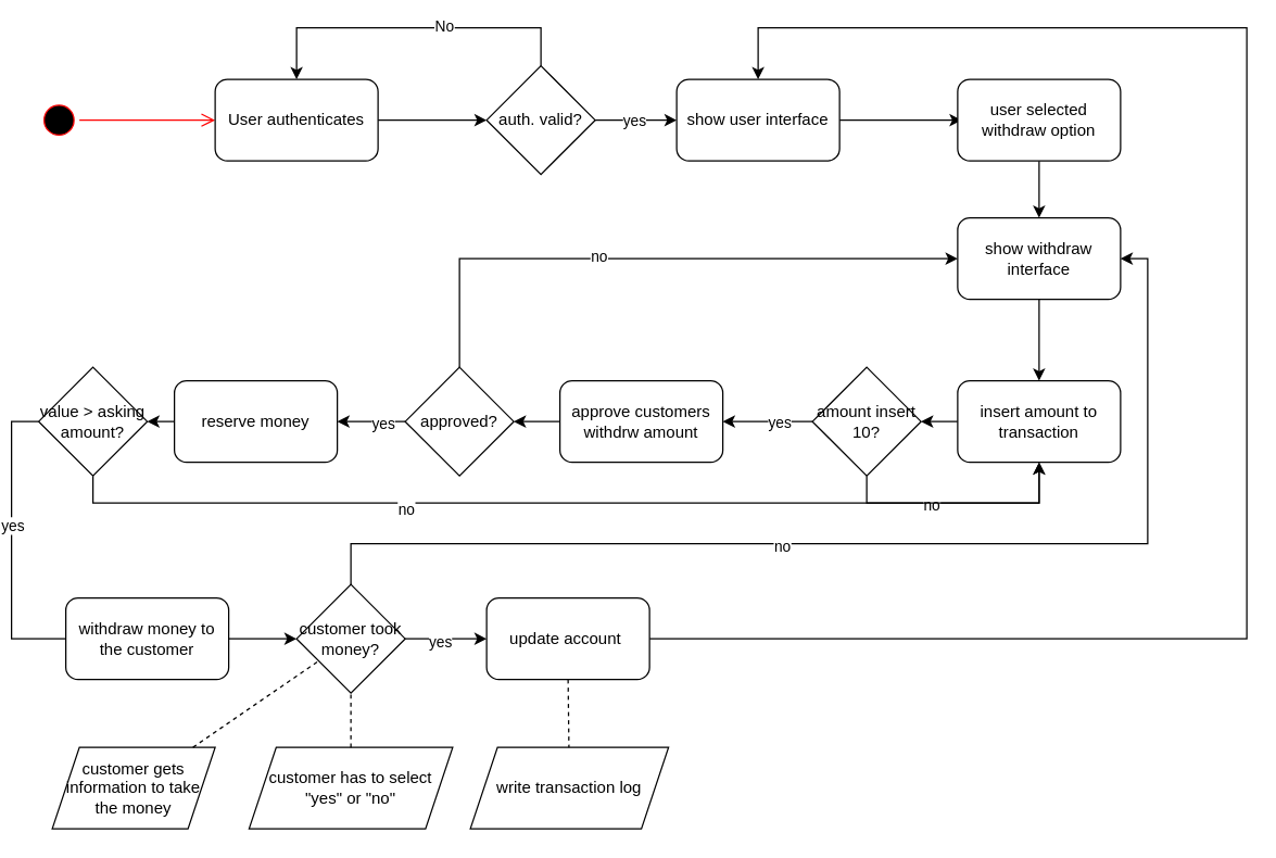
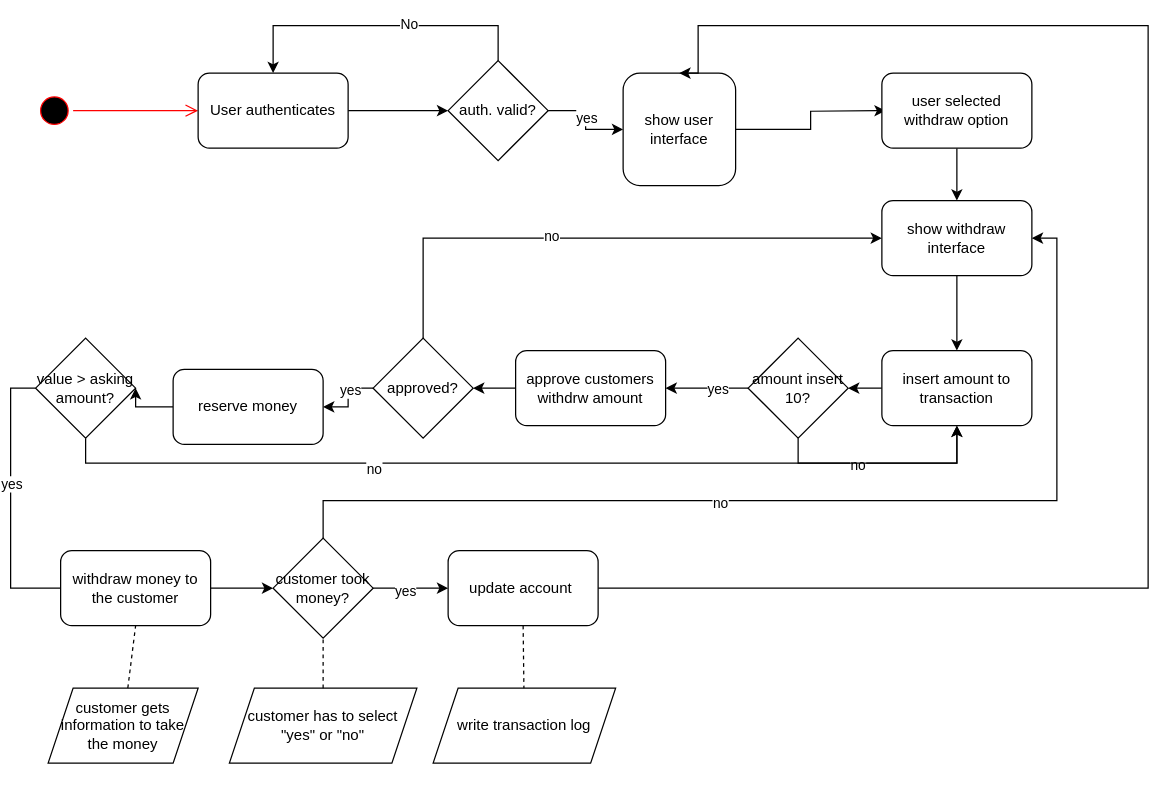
  <mxCell id="0" />
  <mxCell id="1" parent="0" />
  <mxCell id="2" value="" style="ellipse;html=1;shape=startState;fillColor=#000000;strokeColor=#ff0000;" vertex="1" parent="1"><mxGeometry x="20" y="73" width="30" height="30" as="geometry" /></mxCell>
  <mxCell id="3" value="" style="edgeStyle=orthogonalEdgeStyle;html=1;verticalAlign=bottom;endArrow=open;endSize=8;strokeColor=#ff0000;rounded=0;" edge="1" source="2" parent="1"><mxGeometry relative="1" as="geometry"><mxPoint x="150" y="88" as="targetPoint" /></mxGeometry></mxCell>
  <mxCell id="4" style="edgeStyle=orthogonalEdgeStyle;rounded=0;orthogonalLoop=1;jettySize=auto;html=1;exitX=1;exitY=0.5;exitDx=0;exitDy=0;entryX=0;entryY=0.5;entryDx=0;entryDy=0;" edge="1" parent="1" source="5" target="10"><mxGeometry relative="1" as="geometry" /></mxCell>
  <mxCell id="5" value="User authenticates" style="rounded=1;whiteSpace=wrap;html=1;" vertex="1" parent="1"><mxGeometry x="150" y="58" width="120" height="60" as="geometry" /></mxCell>
  <mxCell id="6" style="edgeStyle=orthogonalEdgeStyle;rounded=0;orthogonalLoop=1;jettySize=auto;html=1;exitX=0.5;exitY=0;exitDx=0;exitDy=0;entryX=0.5;entryY=0;entryDx=0;entryDy=0;" edge="1" parent="1" source="10" target="5"><mxGeometry relative="1" as="geometry"><Array as="points"><mxPoint x="390" y="20" /><mxPoint x="210" y="20" /></Array></mxGeometry></mxCell>
  <mxCell id="7" value="No" style="edgeLabel;html=1;align=center;verticalAlign=middle;resizable=0;points=[];" vertex="1" connectable="0" parent="6"><mxGeometry x="-0.191" y="-2" relative="1" as="geometry"><mxPoint as="offset" /></mxGeometry></mxCell>
  <mxCell id="8" style="edgeStyle=orthogonalEdgeStyle;rounded=0;orthogonalLoop=1;jettySize=auto;html=1;exitX=1;exitY=0.5;exitDx=0;exitDy=0;entryX=0;entryY=0.5;entryDx=0;entryDy=0;" edge="1" parent="1" source="10" target="12"><mxGeometry relative="1" as="geometry" /></mxCell>
  <mxCell id="9" value="yes" style="edgeLabel;html=1;align=center;verticalAlign=middle;resizable=0;points=[];" vertex="1" connectable="0" parent="8"><mxGeometry x="-0.067" relative="1" as="geometry"><mxPoint as="offset" /></mxGeometry></mxCell>
  <mxCell id="10" value="auth. valid?" style="rhombus;whiteSpace=wrap;html=1;" vertex="1" parent="1"><mxGeometry x="350" y="48" width="80" height="80" as="geometry" /></mxCell>
  <mxCell id="11" style="edgeStyle=orthogonalEdgeStyle;rounded=0;orthogonalLoop=1;jettySize=auto;html=1;exitX=1;exitY=0.5;exitDx=0;exitDy=0;entryX=0;entryY=0.5;entryDx=0;entryDy=0;" edge="1" parent="1" source="12"><mxGeometry relative="1" as="geometry"><mxPoint x="700" y="88" as="targetPoint" /></mxGeometry></mxCell>
- <mxCell id="12" value="show user interface" style="rounded=1;whiteSpace=wrap;html=1;" vertex="1" parent="1"><mxGeometry x="490" y="58" width="120" height="60" as="geometry" /></mxCell>
+ <mxCell id="12" value="show user interface" style="rounded=1;whiteSpace=wrap;html=1;" vertex="1" parent="1"><mxGeometry x="490" y="58" width="90" height="90" as="geometry" /></mxCell>
  <mxCell id="13" style="edgeStyle=orthogonalEdgeStyle;rounded=0;orthogonalLoop=1;jettySize=auto;html=1;exitX=0.5;exitY=1;exitDx=0;exitDy=0;" edge="1" parent="1" source="14" target="21"><mxGeometry relative="1" as="geometry" /></mxCell>
  <mxCell id="14" value="user selected withdraw option" style="rounded=1;whiteSpace=wrap;html=1;" vertex="1" parent="1"><mxGeometry x="697" y="58" width="120" height="60" as="geometry" /></mxCell>
  <mxCell id="15" style="edgeStyle=orthogonalEdgeStyle;rounded=0;orthogonalLoop=1;jettySize=auto;html=1;exitX=0.5;exitY=1;exitDx=0;exitDy=0;entryX=0.5;entryY=1;entryDx=0;entryDy=0;" edge="1" parent="1" source="19" target="23"><mxGeometry relative="1" as="geometry" /></mxCell>
  <mxCell id="16" value="no" style="edgeLabel;html=1;align=center;verticalAlign=middle;resizable=0;points=[];" vertex="1" connectable="0" parent="15"><mxGeometry x="-0.248" y="-1" relative="1" as="geometry"><mxPoint as="offset" /></mxGeometry></mxCell>
  <mxCell id="17" style="edgeStyle=orthogonalEdgeStyle;rounded=0;orthogonalLoop=1;jettySize=auto;html=1;exitX=0;exitY=0.5;exitDx=0;exitDy=0;entryX=1;entryY=0.5;entryDx=0;entryDy=0;" edge="1" parent="1" source="36" target="30"><mxGeometry relative="1" as="geometry" /></mxCell>
  <mxCell id="18" value="yes" style="edgeLabel;html=1;align=center;verticalAlign=middle;resizable=0;points=[];" vertex="1" connectable="0" parent="17"><mxGeometry x="-0.32" y="1" relative="1" as="geometry"><mxPoint as="offset" /></mxGeometry></mxCell>
  <mxCell id="19" value="amount insert 10?" style="rhombus;whiteSpace=wrap;html=1;" vertex="1" parent="1"><mxGeometry x="590" y="270" width="80" height="80" as="geometry" /></mxCell>
  <mxCell id="20" style="edgeStyle=orthogonalEdgeStyle;rounded=0;orthogonalLoop=1;jettySize=auto;html=1;exitX=0.5;exitY=1;exitDx=0;exitDy=0;entryX=0.5;entryY=0;entryDx=0;entryDy=0;" edge="1" parent="1" source="21" target="23"><mxGeometry relative="1" as="geometry" /></mxCell>
  <mxCell id="21" value="show withdraw interface" style="rounded=1;whiteSpace=wrap;html=1;" vertex="1" parent="1"><mxGeometry x="697" y="160" width="120" height="60" as="geometry" /></mxCell>
  <mxCell id="22" style="edgeStyle=orthogonalEdgeStyle;rounded=0;orthogonalLoop=1;jettySize=auto;html=1;exitX=0;exitY=0.5;exitDx=0;exitDy=0;entryX=1;entryY=0.5;entryDx=0;entryDy=0;" edge="1" parent="1" source="23" target="19"><mxGeometry relative="1" as="geometry" /></mxCell>
  <mxCell id="23" value="insert amount to transaction" style="rounded=1;whiteSpace=wrap;html=1;" vertex="1" parent="1"><mxGeometry x="697" y="280" width="120" height="60" as="geometry" /></mxCell>
  <mxCell id="24" style="edgeStyle=orthogonalEdgeStyle;rounded=0;orthogonalLoop=1;jettySize=auto;html=1;exitX=0.5;exitY=1;exitDx=0;exitDy=0;entryX=0.5;entryY=1;entryDx=0;entryDy=0;" edge="1" parent="1" source="28" target="23"><mxGeometry relative="1" as="geometry" /></mxCell>
  <mxCell id="25" value="no" style="edgeLabel;html=1;align=center;verticalAlign=middle;resizable=0;points=[];" vertex="1" connectable="0" parent="24"><mxGeometry x="-0.331" y="-4" relative="1" as="geometry"><mxPoint as="offset" /></mxGeometry></mxCell>
  <mxCell id="26" style="edgeStyle=orthogonalEdgeStyle;rounded=0;orthogonalLoop=1;jettySize=auto;html=1;exitX=0;exitY=0.5;exitDx=0;exitDy=0;entryX=0;entryY=0.5;entryDx=0;entryDy=0;endArrow=none;" edge="1" parent="1" source="28" target="32"><mxGeometry relative="1" as="geometry" /></mxCell>
  <mxCell id="27" value="yes" style="edgeLabel;html=1;align=center;verticalAlign=middle;resizable=0;points=[];" vertex="1" connectable="0" parent="26"><mxGeometry x="-0.124" relative="1" as="geometry"><mxPoint as="offset" /></mxGeometry></mxCell>
  <mxCell id="28" value="value &amp;gt; asking amount?" style="rhombus;whiteSpace=wrap;html=1;" vertex="1" parent="1"><mxGeometry x="20" y="270" width="80" height="80" as="geometry" /></mxCell>
  <mxCell id="29" style="edgeStyle=orthogonalEdgeStyle;rounded=0;orthogonalLoop=1;jettySize=auto;html=1;exitX=0;exitY=0.5;exitDx=0;exitDy=0;entryX=1;entryY=0.5;entryDx=0;entryDy=0;" edge="1" parent="1" source="30" target="28"><mxGeometry relative="1" as="geometry" /></mxCell>
- <mxCell id="30" value="reserve money" style="rounded=1;whiteSpace=wrap;html=1;" vertex="1" parent="1"><mxGeometry x="120" y="280" width="120" height="60" as="geometry" /></mxCell>
+ <mxCell id="30" value="reserve money" style="rounded=1;whiteSpace=wrap;html=1;" vertex="1" parent="1"><mxGeometry x="130" y="295" width="120" height="60" as="geometry" /></mxCell>
  <mxCell id="31" style="edgeStyle=orthogonalEdgeStyle;rounded=0;orthogonalLoop=1;jettySize=auto;html=1;exitX=1;exitY=0.5;exitDx=0;exitDy=0;entryX=0;entryY=0.5;entryDx=0;entryDy=0;" edge="1" parent="1" source="32" target="46"><mxGeometry relative="1" as="geometry" /></mxCell>
  <mxCell id="32" value="withdraw money to the customer" style="rounded=1;whiteSpace=wrap;html=1;" vertex="1" parent="1"><mxGeometry x="40" y="440" width="120" height="60" as="geometry" /></mxCell>
  <mxCell id="33" value="" style="edgeStyle=orthogonalEdgeStyle;rounded=0;orthogonalLoop=1;jettySize=auto;html=1;exitX=0;exitY=0.5;exitDx=0;exitDy=0;entryX=1;entryY=0.5;entryDx=0;entryDy=0;" edge="1" parent="1" source="39" target="36"><mxGeometry relative="1" as="geometry"><mxPoint x="460" y="310" as="sourcePoint" /><mxPoint x="280" y="310" as="targetPoint" /></mxGeometry></mxCell>
  <mxCell id="34" style="edgeStyle=orthogonalEdgeStyle;rounded=0;orthogonalLoop=1;jettySize=auto;html=1;exitX=0.5;exitY=0;exitDx=0;exitDy=0;entryX=0;entryY=0.5;entryDx=0;entryDy=0;" edge="1" parent="1" source="36" target="21"><mxGeometry relative="1" as="geometry" /></mxCell>
  <mxCell id="35" value="no" style="edgeLabel;html=1;align=center;verticalAlign=middle;resizable=0;points=[];" vertex="1" connectable="0" parent="34"><mxGeometry x="-0.187" y="2" relative="1" as="geometry"><mxPoint as="offset" /></mxGeometry></mxCell>
  <mxCell id="36" value="approved?" style="rhombus;whiteSpace=wrap;html=1;" vertex="1" parent="1"><mxGeometry x="290" y="270" width="80" height="80" as="geometry" /></mxCell>
  <mxCell id="37" value="" style="edgeStyle=orthogonalEdgeStyle;rounded=0;orthogonalLoop=1;jettySize=auto;html=1;exitX=0;exitY=0.5;exitDx=0;exitDy=0;entryX=1;entryY=0.5;entryDx=0;entryDy=0;" edge="1" parent="1" source="19" target="39"><mxGeometry relative="1" as="geometry"><mxPoint x="570" y="310" as="sourcePoint" /><mxPoint x="410" y="310" as="targetPoint" /></mxGeometry></mxCell>
  <mxCell id="38" value="yes" style="edgeLabel;html=1;align=center;verticalAlign=middle;resizable=0;points=[];" vertex="1" connectable="0" parent="37"><mxGeometry x="-0.233" relative="1" as="geometry"><mxPoint as="offset" /></mxGeometry></mxCell>
  <mxCell id="39" value="approve customers withdrw amount" style="rounded=1;whiteSpace=wrap;html=1;" vertex="1" parent="1"><mxGeometry x="404" y="280" width="120" height="60" as="geometry" /></mxCell>
  <mxCell id="40" value="customer gets information to take the money" style="shape=parallelogram;perimeter=parallelogramPerimeter;whiteSpace=wrap;html=1;fixedSize=1;" vertex="1" parent="1"><mxGeometry x="30" y="550" width="120" height="60" as="geometry" /></mxCell>
- <mxCell id="41" value="" style="endArrow=none;dashed=1;html=1;rounded=0;" edge="1" parent="1" source="40" target="46"><mxGeometry width="50" height="50" relative="1" as="geometry"><mxPoint x="420" y="600" as="sourcePoint" /><mxPoint x="470" y="550" as="targetPoint" /></mxGeometry></mxCell>
+ <mxCell id="41" value="" style="endArrow=none;dashed=1;html=1;rounded=0;entryX=0.5;entryY=1;entryDx=0;entryDy=0;" edge="1" parent="1" source="40" target="32"><mxGeometry width="50" height="50" relative="1" as="geometry"><mxPoint x="420" y="600" as="sourcePoint" /><mxPoint x="470" y="550" as="targetPoint" /></mxGeometry></mxCell>
  <mxCell id="42" style="edgeStyle=orthogonalEdgeStyle;rounded=0;orthogonalLoop=1;jettySize=auto;html=1;exitX=0.5;exitY=0;exitDx=0;exitDy=0;entryX=1;entryY=0.5;entryDx=0;entryDy=0;" edge="1" parent="1" source="46" target="21"><mxGeometry relative="1" as="geometry"><Array as="points"><mxPoint x="250" y="400" /><mxPoint x="837" y="400" /><mxPoint x="837" y="190" /></Array></mxGeometry></mxCell>
  <mxCell id="43" value="no" style="edgeLabel;html=1;align=center;verticalAlign=middle;resizable=0;points=[];" vertex="1" connectable="0" parent="42"><mxGeometry x="-0.181" y="-1" relative="1" as="geometry"><mxPoint as="offset" /></mxGeometry></mxCell>
  <mxCell id="44" style="edgeStyle=orthogonalEdgeStyle;rounded=0;orthogonalLoop=1;jettySize=auto;html=1;exitX=1;exitY=0.5;exitDx=0;exitDy=0;" edge="1" parent="1" source="46" target="50"><mxGeometry relative="1" as="geometry" /></mxCell>
  <mxCell id="45" value="yes" style="edgeLabel;html=1;align=center;verticalAlign=middle;resizable=0;points=[];" vertex="1" connectable="0" parent="44"><mxGeometry x="-0.167" y="-2" relative="1" as="geometry"><mxPoint as="offset" /></mxGeometry></mxCell>
  <mxCell id="46" value="customer took money?" style="rhombus;whiteSpace=wrap;html=1;" vertex="1" parent="1"><mxGeometry x="210" y="430" width="80" height="80" as="geometry" /></mxCell>
  <mxCell id="47" value="customer has to select &quot;yes&quot; or &quot;no&quot;" style="shape=parallelogram;perimeter=parallelogramPerimeter;whiteSpace=wrap;html=1;fixedSize=1;" vertex="1" parent="1"><mxGeometry x="175" y="550" width="150" height="60" as="geometry" /></mxCell>
  <mxCell id="48" value="" style="endArrow=none;dashed=1;html=1;rounded=0;entryX=0.5;entryY=1;entryDx=0;entryDy=0;exitX=0.5;exitY=0;exitDx=0;exitDy=0;" edge="1" parent="1" source="47" target="46"><mxGeometry width="50" height="50" relative="1" as="geometry"><mxPoint x="420" y="600" as="sourcePoint" /><mxPoint x="470" y="550" as="targetPoint" /></mxGeometry></mxCell>
  <mxCell id="49" style="edgeStyle=orthogonalEdgeStyle;rounded=0;orthogonalLoop=1;jettySize=auto;html=1;exitX=1;exitY=0.5;exitDx=0;exitDy=0;entryX=0.5;entryY=0;entryDx=0;entryDy=0;" edge="1" parent="1" source="50" target="12"><mxGeometry relative="1" as="geometry"><Array as="points"><mxPoint x="910" y="470" /><mxPoint x="910" y="20" /><mxPoint x="550" y="20" /></Array></mxGeometry></mxCell>
  <mxCell id="50" value="update account&amp;nbsp;" style="rounded=1;whiteSpace=wrap;html=1;" vertex="1" parent="1"><mxGeometry x="350" y="440" width="120" height="60" as="geometry" /></mxCell>
  <mxCell id="51" value="write transaction log" style="shape=parallelogram;perimeter=parallelogramPerimeter;whiteSpace=wrap;html=1;fixedSize=1;" vertex="1" parent="1"><mxGeometry x="338" y="550" width="146" height="60" as="geometry" /></mxCell>
  <mxCell id="52" value="" style="endArrow=none;dashed=1;html=1;rounded=0;exitX=0.5;exitY=1;exitDx=0;exitDy=0;" edge="1" parent="1" source="50" target="51"><mxGeometry width="50" height="50" relative="1" as="geometry"><mxPoint x="420" y="400" as="sourcePoint" /><mxPoint x="470" y="350" as="targetPoint" /></mxGeometry></mxCell>
